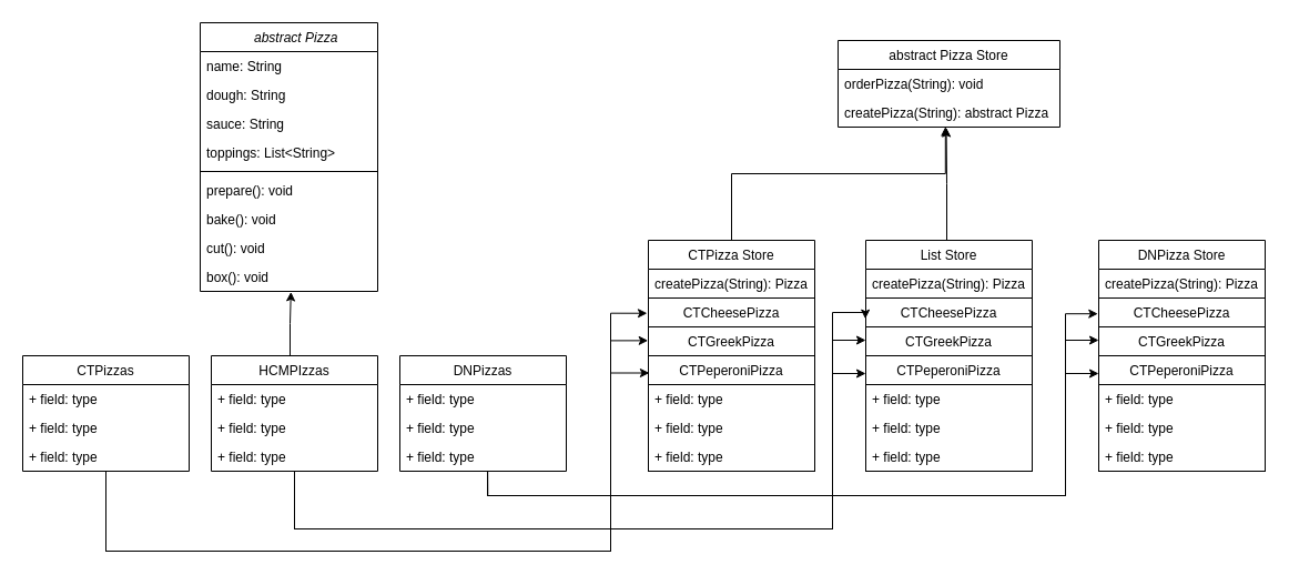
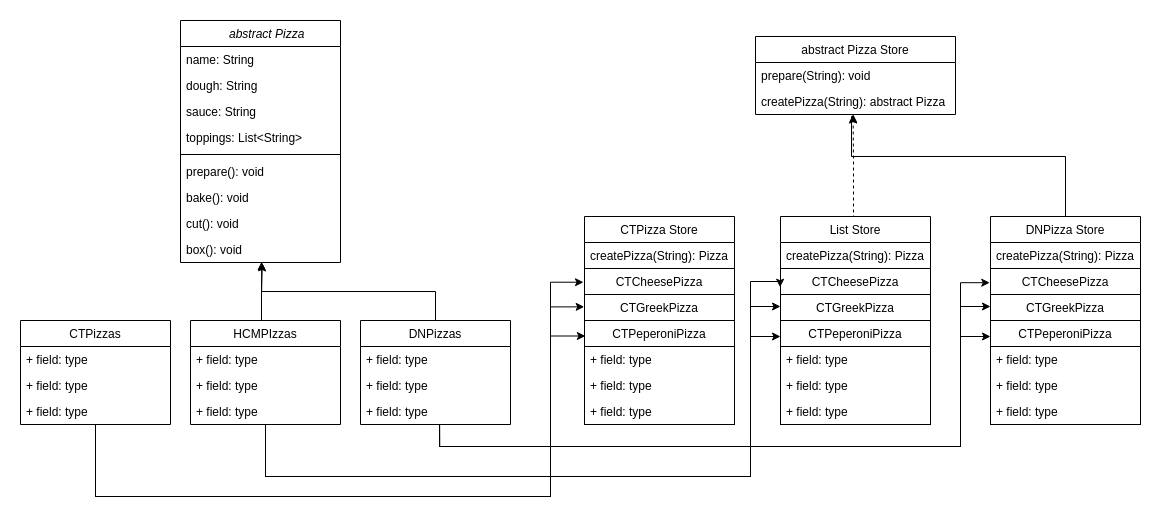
  <mxCell id="0" />
  <mxCell id="1" parent="0" />
  <mxCell id="2" value="    abstract Pizza" style="swimlane;fontStyle=2;align=center;verticalAlign=top;childLayout=stackLayout;horizontal=1;startSize=26;horizontalStack=0;resizeParent=1;resizeLast=0;collapsible=1;marginBottom=0;rounded=0;shadow=0;strokeWidth=1;" parent="1" vertex="1"><mxGeometry x="180" y="20" width="160" height="242" as="geometry"><mxRectangle x="230" y="140" width="160" height="26" as="alternateBounds" /></mxGeometry></mxCell>
  <mxCell id="3" value="name: String" style="text;align=left;verticalAlign=top;spacingLeft=4;spacingRight=4;overflow=hidden;rotatable=0;points=[[0,0.5],[1,0.5]];portConstraint=eastwest;" parent="2" vertex="1"><mxGeometry y="26" width="160" height="26" as="geometry" /></mxCell>
  <mxCell id="4" value="dough: String" style="text;align=left;verticalAlign=top;spacingLeft=4;spacingRight=4;overflow=hidden;rotatable=0;points=[[0,0.5],[1,0.5]];portConstraint=eastwest;rounded=0;shadow=0;html=0;" parent="2" vertex="1"><mxGeometry y="52" width="160" height="26" as="geometry" /></mxCell>
  <mxCell id="5" value="sauce: String&#10;" style="text;align=left;verticalAlign=top;spacingLeft=4;spacingRight=4;overflow=hidden;rotatable=0;points=[[0,0.5],[1,0.5]];portConstraint=eastwest;rounded=0;shadow=0;html=0;" parent="2" vertex="1"><mxGeometry y="78" width="160" height="26" as="geometry" /></mxCell>
  <mxCell id="6" value="toppings: List&lt;String&gt;" style="text;strokeColor=none;fillColor=none;align=left;verticalAlign=top;spacingLeft=4;spacingRight=4;overflow=hidden;rotatable=0;points=[[0,0.5],[1,0.5]];portConstraint=eastwest;" vertex="1" parent="2"><mxGeometry y="104" width="160" height="26" as="geometry" /></mxCell>
  <mxCell id="7" value="" style="line;html=1;strokeWidth=1;align=left;verticalAlign=middle;spacingTop=-1;spacingLeft=3;spacingRight=3;rotatable=0;labelPosition=right;points=[];portConstraint=eastwest;" parent="2" vertex="1"><mxGeometry y="130" width="160" height="8" as="geometry" /></mxCell>
  <mxCell id="8" value="prepare(): void" style="text;align=left;verticalAlign=top;spacingLeft=4;spacingRight=4;overflow=hidden;rotatable=0;points=[[0,0.5],[1,0.5]];portConstraint=eastwest;" parent="2" vertex="1"><mxGeometry y="138" width="160" height="26" as="geometry" /></mxCell>
  <mxCell id="9" value="bake(): void&#10;" style="text;strokeColor=none;fillColor=none;align=left;verticalAlign=top;spacingLeft=4;spacingRight=4;overflow=hidden;rotatable=0;points=[[0,0.5],[1,0.5]];portConstraint=eastwest;" vertex="1" parent="2"><mxGeometry y="164" width="160" height="26" as="geometry" /></mxCell>
  <mxCell id="10" value="cut(): void&#10;" style="text;strokeColor=none;fillColor=none;align=left;verticalAlign=top;spacingLeft=4;spacingRight=4;overflow=hidden;rotatable=0;points=[[0,0.5],[1,0.5]];portConstraint=eastwest;" vertex="1" parent="2"><mxGeometry y="190" width="160" height="26" as="geometry" /></mxCell>
  <mxCell id="11" value="box(): void" style="text;strokeColor=none;fillColor=none;align=left;verticalAlign=top;spacingLeft=4;spacingRight=4;overflow=hidden;rotatable=0;points=[[0,0.5],[1,0.5]];portConstraint=eastwest;" vertex="1" parent="2"><mxGeometry y="216" width="160" height="26" as="geometry" /></mxCell>
  <mxCell id="12" value="abstract Pizza Store" style="swimlane;fontStyle=0;childLayout=stackLayout;horizontal=1;startSize=26;fillColor=none;horizontalStack=0;resizeParent=1;resizeParentMax=0;resizeLast=0;collapsible=1;marginBottom=0;" vertex="1" parent="1"><mxGeometry x="755" y="36" width="200" height="78" as="geometry" /></mxCell>
- <mxCell id="13" value="orderPizza(String): void" style="text;strokeColor=none;fillColor=none;align=left;verticalAlign=top;spacingLeft=4;spacingRight=4;overflow=hidden;rotatable=0;points=[[0,0.5],[1,0.5]];portConstraint=eastwest;" vertex="1" parent="12"><mxGeometry y="26" width="200" height="26" as="geometry" /></mxCell>
+ <mxCell id="13" value="prepare(String): void" style="text;strokeColor=none;fillColor=none;align=left;verticalAlign=top;spacingLeft=4;spacingRight=4;overflow=hidden;rotatable=0;points=[[0,0.5],[1,0.5]];portConstraint=eastwest;" vertex="1" parent="12"><mxGeometry y="26" width="200" height="26" as="geometry" /></mxCell>
  <mxCell id="14" value="createPizza(String): abstract Pizza" style="text;strokeColor=none;fillColor=none;align=left;verticalAlign=top;spacingLeft=4;spacingRight=4;overflow=hidden;rotatable=0;points=[[0,0.5],[1,0.5]];portConstraint=eastwest;" vertex="1" parent="12"><mxGeometry y="52" width="200" height="26" as="geometry" /></mxCell>
- <mxCell id="15" style="edgeStyle=orthogonalEdgeStyle;rounded=0;orthogonalLoop=1;jettySize=auto;html=1;exitX=0.5;exitY=0;exitDx=0;exitDy=0;entryX=0.484;entryY=0.987;entryDx=0;entryDy=0;entryPerimeter=0;" edge="1" parent="1" source="18" target="14"><mxGeometry relative="1" as="geometry"><mxPoint x="680" y="166" as="sourcePoint" /><Array as="points"><mxPoint x="659" y="156" /><mxPoint x="852" y="156" /></Array></mxGeometry></mxCell>
- <mxCell id="16" style="edgeStyle=orthogonalEdgeStyle;rounded=0;orthogonalLoop=1;jettySize=auto;html=1;entryX=0.488;entryY=1.021;entryDx=0;entryDy=0;entryPerimeter=0;exitX=0.5;exitY=0;exitDx=0;exitDy=0;" edge="1" parent="1" source="26" target="14"><mxGeometry relative="1" as="geometry"><mxPoint x="850" y="166" as="sourcePoint" /><Array as="points"><mxPoint x="853" y="216" /><mxPoint x="853" y="165" /></Array></mxGeometry></mxCell>
+ <mxCell id="16" style="edgeStyle=orthogonalEdgeStyle;rounded=0;orthogonalLoop=1;jettySize=auto;html=1;entryX=0.488;entryY=1.021;entryDx=0;entryDy=0;entryPerimeter=0;exitX=0.5;exitY=0;exitDx=0;exitDy=0;dashed=1;" edge="1" parent="1" source="26" target="14"><mxGeometry relative="1" as="geometry"><mxPoint x="850" y="166" as="sourcePoint" /><Array as="points"><mxPoint x="853" y="216" /><mxPoint x="853" y="165" /></Array></mxGeometry></mxCell>
+ <mxCell id="17" style="edgeStyle=orthogonalEdgeStyle;rounded=0;orthogonalLoop=1;jettySize=auto;html=1;exitX=0.5;exitY=0;exitDx=0;exitDy=0;entryX=0.488;entryY=0.987;entryDx=0;entryDy=0;entryPerimeter=0;" edge="1" parent="1" source="34" target="14"><mxGeometry relative="1" as="geometry"><mxPoint x="1020" y="166" as="sourcePoint" /><Array as="points"><mxPoint x="1065" y="156" /><mxPoint x="851" y="156" /><mxPoint x="851" y="116" /><mxPoint x="853" y="116" /></Array></mxGeometry></mxCell>
  <mxCell id="18" value="CTPizza Store" style="swimlane;fontStyle=0;childLayout=stackLayout;horizontal=1;startSize=26;fillColor=none;horizontalStack=0;resizeParent=1;resizeParentMax=0;resizeLast=0;collapsible=1;marginBottom=0;" vertex="1" parent="1"><mxGeometry x="584" y="216" width="150" height="208" as="geometry" /></mxCell>
  <mxCell id="19" value="createPizza(String): Pizza" style="text;strokeColor=none;fillColor=none;align=left;verticalAlign=top;spacingLeft=4;spacingRight=4;overflow=hidden;rotatable=0;points=[[0,0.5],[1,0.5]];portConstraint=eastwest;" vertex="1" parent="18"><mxGeometry y="26" width="150" height="26" as="geometry" /></mxCell>
  <mxCell id="20" value="CTCheesePizza" style="swimlane;fontStyle=0;childLayout=stackLayout;horizontal=1;startSize=26;fillColor=none;horizontalStack=0;resizeParent=1;resizeParentMax=0;resizeLast=0;collapsible=1;marginBottom=0;" vertex="1" parent="18"><mxGeometry y="52" width="150" height="156" as="geometry" /></mxCell>
  <mxCell id="21" value="CTGreekPizza" style="swimlane;fontStyle=0;childLayout=stackLayout;horizontal=1;startSize=26;fillColor=none;horizontalStack=0;resizeParent=1;resizeParentMax=0;resizeLast=0;collapsible=1;marginBottom=0;" vertex="1" parent="20"><mxGeometry y="26" width="150" height="130" as="geometry" /></mxCell>
  <mxCell id="22" value="CTPeperoniPizza" style="swimlane;fontStyle=0;childLayout=stackLayout;horizontal=1;startSize=26;fillColor=none;horizontalStack=0;resizeParent=1;resizeParentMax=0;resizeLast=0;collapsible=1;marginBottom=0;" vertex="1" parent="21"><mxGeometry y="26" width="150" height="104" as="geometry" /></mxCell>
  <mxCell id="23" value="+ field: type" style="text;strokeColor=none;fillColor=none;align=left;verticalAlign=top;spacingLeft=4;spacingRight=4;overflow=hidden;rotatable=0;points=[[0,0.5],[1,0.5]];portConstraint=eastwest;" vertex="1" parent="22"><mxGeometry y="26" width="150" height="26" as="geometry" /></mxCell>
  <mxCell id="24" value="+ field: type" style="text;strokeColor=none;fillColor=none;align=left;verticalAlign=top;spacingLeft=4;spacingRight=4;overflow=hidden;rotatable=0;points=[[0,0.5],[1,0.5]];portConstraint=eastwest;" vertex="1" parent="22"><mxGeometry y="52" width="150" height="26" as="geometry" /></mxCell>
  <mxCell id="25" value="+ field: type" style="text;strokeColor=none;fillColor=none;align=left;verticalAlign=top;spacingLeft=4;spacingRight=4;overflow=hidden;rotatable=0;points=[[0,0.5],[1,0.5]];portConstraint=eastwest;" vertex="1" parent="22"><mxGeometry y="78" width="150" height="26" as="geometry" /></mxCell>
  <mxCell id="26" value="List Store" style="swimlane;fontStyle=0;childLayout=stackLayout;horizontal=1;startSize=26;fillColor=none;horizontalStack=0;resizeParent=1;resizeParentMax=0;resizeLast=0;collapsible=1;marginBottom=0;" vertex="1" parent="1"><mxGeometry x="780" y="216" width="150" height="208" as="geometry" /></mxCell>
  <mxCell id="27" value="createPizza(String): Pizza" style="text;strokeColor=none;fillColor=none;align=left;verticalAlign=top;spacingLeft=4;spacingRight=4;overflow=hidden;rotatable=0;points=[[0,0.5],[1,0.5]];portConstraint=eastwest;" vertex="1" parent="26"><mxGeometry y="26" width="150" height="26" as="geometry" /></mxCell>
  <mxCell id="28" value="CTCheesePizza" style="swimlane;fontStyle=0;childLayout=stackLayout;horizontal=1;startSize=26;fillColor=none;horizontalStack=0;resizeParent=1;resizeParentMax=0;resizeLast=0;collapsible=1;marginBottom=0;" vertex="1" parent="26"><mxGeometry y="52" width="150" height="156" as="geometry" /></mxCell>
  <mxCell id="29" value="CTGreekPizza" style="swimlane;fontStyle=0;childLayout=stackLayout;horizontal=1;startSize=26;fillColor=none;horizontalStack=0;resizeParent=1;resizeParentMax=0;resizeLast=0;collapsible=1;marginBottom=0;" vertex="1" parent="28"><mxGeometry y="26" width="150" height="130" as="geometry" /></mxCell>
  <mxCell id="30" value="CTPeperoniPizza" style="swimlane;fontStyle=0;childLayout=stackLayout;horizontal=1;startSize=26;fillColor=none;horizontalStack=0;resizeParent=1;resizeParentMax=0;resizeLast=0;collapsible=1;marginBottom=0;" vertex="1" parent="29"><mxGeometry y="26" width="150" height="104" as="geometry" /></mxCell>
  <mxCell id="31" value="+ field: type" style="text;strokeColor=none;fillColor=none;align=left;verticalAlign=top;spacingLeft=4;spacingRight=4;overflow=hidden;rotatable=0;points=[[0,0.5],[1,0.5]];portConstraint=eastwest;" vertex="1" parent="30"><mxGeometry y="26" width="150" height="26" as="geometry" /></mxCell>
  <mxCell id="32" value="+ field: type" style="text;strokeColor=none;fillColor=none;align=left;verticalAlign=top;spacingLeft=4;spacingRight=4;overflow=hidden;rotatable=0;points=[[0,0.5],[1,0.5]];portConstraint=eastwest;" vertex="1" parent="30"><mxGeometry y="52" width="150" height="26" as="geometry" /></mxCell>
  <mxCell id="33" value="+ field: type" style="text;strokeColor=none;fillColor=none;align=left;verticalAlign=top;spacingLeft=4;spacingRight=4;overflow=hidden;rotatable=0;points=[[0,0.5],[1,0.5]];portConstraint=eastwest;" vertex="1" parent="30"><mxGeometry y="78" width="150" height="26" as="geometry" /></mxCell>
  <mxCell id="34" value="DNPizza Store" style="swimlane;fontStyle=0;childLayout=stackLayout;horizontal=1;startSize=26;fillColor=none;horizontalStack=0;resizeParent=1;resizeParentMax=0;resizeLast=0;collapsible=1;marginBottom=0;" vertex="1" parent="1"><mxGeometry x="990" y="216" width="150" height="208" as="geometry" /></mxCell>
  <mxCell id="35" value="createPizza(String): Pizza" style="text;strokeColor=none;fillColor=none;align=left;verticalAlign=top;spacingLeft=4;spacingRight=4;overflow=hidden;rotatable=0;points=[[0,0.5],[1,0.5]];portConstraint=eastwest;" vertex="1" parent="34"><mxGeometry y="26" width="150" height="26" as="geometry" /></mxCell>
  <mxCell id="36" value="CTCheesePizza" style="swimlane;fontStyle=0;childLayout=stackLayout;horizontal=1;startSize=26;fillColor=none;horizontalStack=0;resizeParent=1;resizeParentMax=0;resizeLast=0;collapsible=1;marginBottom=0;" vertex="1" parent="34"><mxGeometry y="52" width="150" height="156" as="geometry" /></mxCell>
  <mxCell id="37" value="CTGreekPizza" style="swimlane;fontStyle=0;childLayout=stackLayout;horizontal=1;startSize=26;fillColor=none;horizontalStack=0;resizeParent=1;resizeParentMax=0;resizeLast=0;collapsible=1;marginBottom=0;" vertex="1" parent="36"><mxGeometry y="26" width="150" height="130" as="geometry" /></mxCell>
  <mxCell id="38" value="CTPeperoniPizza" style="swimlane;fontStyle=0;childLayout=stackLayout;horizontal=1;startSize=26;fillColor=none;horizontalStack=0;resizeParent=1;resizeParentMax=0;resizeLast=0;collapsible=1;marginBottom=0;" vertex="1" parent="37"><mxGeometry y="26" width="150" height="104" as="geometry" /></mxCell>
  <mxCell id="39" value="+ field: type" style="text;strokeColor=none;fillColor=none;align=left;verticalAlign=top;spacingLeft=4;spacingRight=4;overflow=hidden;rotatable=0;points=[[0,0.5],[1,0.5]];portConstraint=eastwest;" vertex="1" parent="38"><mxGeometry y="26" width="150" height="26" as="geometry" /></mxCell>
  <mxCell id="40" value="+ field: type" style="text;strokeColor=none;fillColor=none;align=left;verticalAlign=top;spacingLeft=4;spacingRight=4;overflow=hidden;rotatable=0;points=[[0,0.5],[1,0.5]];portConstraint=eastwest;" vertex="1" parent="38"><mxGeometry y="52" width="150" height="26" as="geometry" /></mxCell>
  <mxCell id="41" value="+ field: type" style="text;strokeColor=none;fillColor=none;align=left;verticalAlign=top;spacingLeft=4;spacingRight=4;overflow=hidden;rotatable=0;points=[[0,0.5],[1,0.5]];portConstraint=eastwest;" vertex="1" parent="38"><mxGeometry y="78" width="150" height="26" as="geometry" /></mxCell>
  <mxCell id="42" style="edgeStyle=orthogonalEdgeStyle;rounded=0;orthogonalLoop=1;jettySize=auto;html=1;entryX=-0.007;entryY=0.088;entryDx=0;entryDy=0;entryPerimeter=0;" edge="1" parent="1" source="43" target="20"><mxGeometry relative="1" as="geometry"><Array as="points"><mxPoint x="95" y="496" /><mxPoint x="550" y="496" /><mxPoint x="550" y="282" /></Array></mxGeometry></mxCell>
  <mxCell id="43" value="CTPizzas" style="swimlane;fontStyle=0;childLayout=stackLayout;horizontal=1;startSize=26;fillColor=none;horizontalStack=0;resizeParent=1;resizeParentMax=0;resizeLast=0;collapsible=1;marginBottom=0;" vertex="1" parent="1"><mxGeometry x="20" y="320" width="150" height="104" as="geometry" /></mxCell>
  <mxCell id="44" value="+ field: type" style="text;strokeColor=none;fillColor=none;align=left;verticalAlign=top;spacingLeft=4;spacingRight=4;overflow=hidden;rotatable=0;points=[[0,0.5],[1,0.5]];portConstraint=eastwest;" vertex="1" parent="43"><mxGeometry y="26" width="150" height="26" as="geometry" /></mxCell>
  <mxCell id="45" value="+ field: type" style="text;strokeColor=none;fillColor=none;align=left;verticalAlign=top;spacingLeft=4;spacingRight=4;overflow=hidden;rotatable=0;points=[[0,0.5],[1,0.5]];portConstraint=eastwest;" vertex="1" parent="43"><mxGeometry y="52" width="150" height="26" as="geometry" /></mxCell>
  <mxCell id="46" value="+ field: type" style="text;strokeColor=none;fillColor=none;align=left;verticalAlign=top;spacingLeft=4;spacingRight=4;overflow=hidden;rotatable=0;points=[[0,0.5],[1,0.5]];portConstraint=eastwest;" vertex="1" parent="43"><mxGeometry y="78" width="150" height="26" as="geometry" /></mxCell>
  <mxCell id="47" style="edgeStyle=orthogonalEdgeStyle;rounded=0;orthogonalLoop=1;jettySize=auto;html=1;entryX=0.505;entryY=1.017;entryDx=0;entryDy=0;entryPerimeter=0;" edge="1" parent="1"><mxGeometry relative="1" as="geometry"><mxPoint x="261" y="320" as="sourcePoint" /><mxPoint x="261.8" y="262.442" as="targetPoint" /><Array as="points"><mxPoint x="261" y="291" /><mxPoint x="262" y="291" /></Array></mxGeometry></mxCell>
  <mxCell id="48" style="edgeStyle=orthogonalEdgeStyle;rounded=0;orthogonalLoop=1;jettySize=auto;html=1;entryX=-0.003;entryY=0.12;entryDx=0;entryDy=0;entryPerimeter=0;" edge="1" parent="1" source="49" target="28"><mxGeometry relative="1" as="geometry"><Array as="points"><mxPoint x="265" y="476" /><mxPoint x="750" y="476" /><mxPoint x="750" y="281" /><mxPoint x="780" y="281" /></Array></mxGeometry></mxCell>
  <mxCell id="49" value="HCMPIzzas" style="swimlane;fontStyle=0;childLayout=stackLayout;horizontal=1;startSize=26;fillColor=none;horizontalStack=0;resizeParent=1;resizeParentMax=0;resizeLast=0;collapsible=1;marginBottom=0;" vertex="1" parent="1"><mxGeometry x="190" y="320" width="150" height="104" as="geometry" /></mxCell>
  <mxCell id="50" value="+ field: type" style="text;strokeColor=none;fillColor=none;align=left;verticalAlign=top;spacingLeft=4;spacingRight=4;overflow=hidden;rotatable=0;points=[[0,0.5],[1,0.5]];portConstraint=eastwest;" vertex="1" parent="49"><mxGeometry y="26" width="150" height="26" as="geometry" /></mxCell>
  <mxCell id="51" value="+ field: type" style="text;strokeColor=none;fillColor=none;align=left;verticalAlign=top;spacingLeft=4;spacingRight=4;overflow=hidden;rotatable=0;points=[[0,0.5],[1,0.5]];portConstraint=eastwest;" vertex="1" parent="49"><mxGeometry y="52" width="150" height="26" as="geometry" /></mxCell>
  <mxCell id="52" value="+ field: type" style="text;strokeColor=none;fillColor=none;align=left;verticalAlign=top;spacingLeft=4;spacingRight=4;overflow=hidden;rotatable=0;points=[[0,0.5],[1,0.5]];portConstraint=eastwest;" vertex="1" parent="49"><mxGeometry y="78" width="150" height="26" as="geometry" /></mxCell>
+ <mxCell id="53" style="edgeStyle=orthogonalEdgeStyle;rounded=0;orthogonalLoop=1;jettySize=auto;html=1;entryX=0.507;entryY=0.97;entryDx=0;entryDy=0;entryPerimeter=0;" edge="1" parent="1" source="55" target="11"><mxGeometry relative="1" as="geometry" /></mxCell>
  <mxCell id="54" style="edgeStyle=orthogonalEdgeStyle;rounded=0;orthogonalLoop=1;jettySize=auto;html=1;entryX=-0.005;entryY=0.091;entryDx=0;entryDy=0;entryPerimeter=0;exitX=0.527;exitY=1.005;exitDx=0;exitDy=0;exitPerimeter=0;" edge="1" parent="1" source="58" target="36"><mxGeometry relative="1" as="geometry"><Array as="points"><mxPoint x="439" y="446" /><mxPoint x="960" y="446" /><mxPoint x="960" y="282" /></Array></mxGeometry></mxCell>
  <mxCell id="55" value="DNPizzas" style="swimlane;fontStyle=0;childLayout=stackLayout;horizontal=1;startSize=26;fillColor=none;horizontalStack=0;resizeParent=1;resizeParentMax=0;resizeLast=0;collapsible=1;marginBottom=0;" vertex="1" parent="1"><mxGeometry x="360" y="320" width="150" height="104" as="geometry" /></mxCell>
  <mxCell id="56" value="+ field: type" style="text;strokeColor=none;fillColor=none;align=left;verticalAlign=top;spacingLeft=4;spacingRight=4;overflow=hidden;rotatable=0;points=[[0,0.5],[1,0.5]];portConstraint=eastwest;" vertex="1" parent="55"><mxGeometry y="26" width="150" height="26" as="geometry" /></mxCell>
  <mxCell id="57" value="+ field: type" style="text;strokeColor=none;fillColor=none;align=left;verticalAlign=top;spacingLeft=4;spacingRight=4;overflow=hidden;rotatable=0;points=[[0,0.5],[1,0.5]];portConstraint=eastwest;" vertex="1" parent="55"><mxGeometry y="52" width="150" height="26" as="geometry" /></mxCell>
  <mxCell id="58" value="+ field: type" style="text;strokeColor=none;fillColor=none;align=left;verticalAlign=top;spacingLeft=4;spacingRight=4;overflow=hidden;rotatable=0;points=[[0,0.5],[1,0.5]];portConstraint=eastwest;" vertex="1" parent="55"><mxGeometry y="78" width="150" height="26" as="geometry" /></mxCell>
  <mxCell id="59" style="edgeStyle=orthogonalEdgeStyle;rounded=0;orthogonalLoop=1;jettySize=auto;html=1;entryX=-0.002;entryY=0.095;entryDx=0;entryDy=0;entryPerimeter=0;" edge="1" parent="1" source="43" target="21"><mxGeometry relative="1" as="geometry"><mxPoint x="170" y="372.053" as="sourcePoint" /><mxPoint x="618.95" y="281.728" as="targetPoint" /><Array as="points"><mxPoint x="95" y="496" /><mxPoint x="550" y="496" /><mxPoint x="550" y="306" /></Array></mxGeometry></mxCell>
  <mxCell id="60" style="edgeStyle=orthogonalEdgeStyle;rounded=0;orthogonalLoop=1;jettySize=auto;html=1;entryX=0.006;entryY=0.149;entryDx=0;entryDy=0;entryPerimeter=0;" edge="1" parent="1" source="43" target="22"><mxGeometry relative="1" as="geometry"><mxPoint x="170" y="372" as="sourcePoint" /><mxPoint x="580" y="336" as="targetPoint" /><Array as="points"><mxPoint x="95" y="496" /><mxPoint x="550" y="496" /><mxPoint x="550" y="336" /></Array></mxGeometry></mxCell>
  <mxCell id="61" style="edgeStyle=orthogonalEdgeStyle;rounded=0;orthogonalLoop=1;jettySize=auto;html=1;entryX=0;entryY=0.154;entryDx=0;entryDy=0;entryPerimeter=0;" edge="1" parent="1" source="49" target="30"><mxGeometry relative="1" as="geometry"><mxPoint x="265" y="424" as="sourcePoint" /><mxPoint x="760" y="336" as="targetPoint" /><Array as="points"><mxPoint x="265" y="476" /><mxPoint x="750" y="476" /><mxPoint x="750" y="336" /></Array></mxGeometry></mxCell>
  <mxCell id="62" style="edgeStyle=orthogonalEdgeStyle;rounded=0;orthogonalLoop=1;jettySize=auto;html=1;exitX=0.527;exitY=1.005;exitDx=0;exitDy=0;exitPerimeter=0;" edge="1" parent="1" source="58"><mxGeometry relative="1" as="geometry"><mxPoint x="439.05" y="424.13" as="sourcePoint" /><mxPoint x="990" y="306" as="targetPoint" /><Array as="points"><mxPoint x="439" y="446" /><mxPoint x="960" y="446" /><mxPoint x="960" y="306" /><mxPoint x="989" y="306" /></Array></mxGeometry></mxCell>
  <mxCell id="63" style="edgeStyle=orthogonalEdgeStyle;rounded=0;orthogonalLoop=1;jettySize=auto;html=1;exitX=0.527;exitY=1.005;exitDx=0;exitDy=0;exitPerimeter=0;" edge="1" parent="1" source="58" target="38"><mxGeometry relative="1" as="geometry"><mxPoint x="439.05" y="424.13" as="sourcePoint" /><mxPoint x="990" y="306" as="targetPoint" /><Array as="points"><mxPoint x="439" y="446" /><mxPoint x="960" y="446" /><mxPoint x="960" y="336" /></Array></mxGeometry></mxCell>
  <mxCell id="64" style="edgeStyle=orthogonalEdgeStyle;rounded=0;orthogonalLoop=1;jettySize=auto;html=1;" edge="1" parent="1" source="49"><mxGeometry relative="1" as="geometry"><mxPoint x="265" y="424" as="sourcePoint" /><mxPoint x="780" y="306" as="targetPoint" /><Array as="points"><mxPoint x="265" y="476" /><mxPoint x="750" y="476" /><mxPoint x="750" y="306" /></Array></mxGeometry></mxCell>
